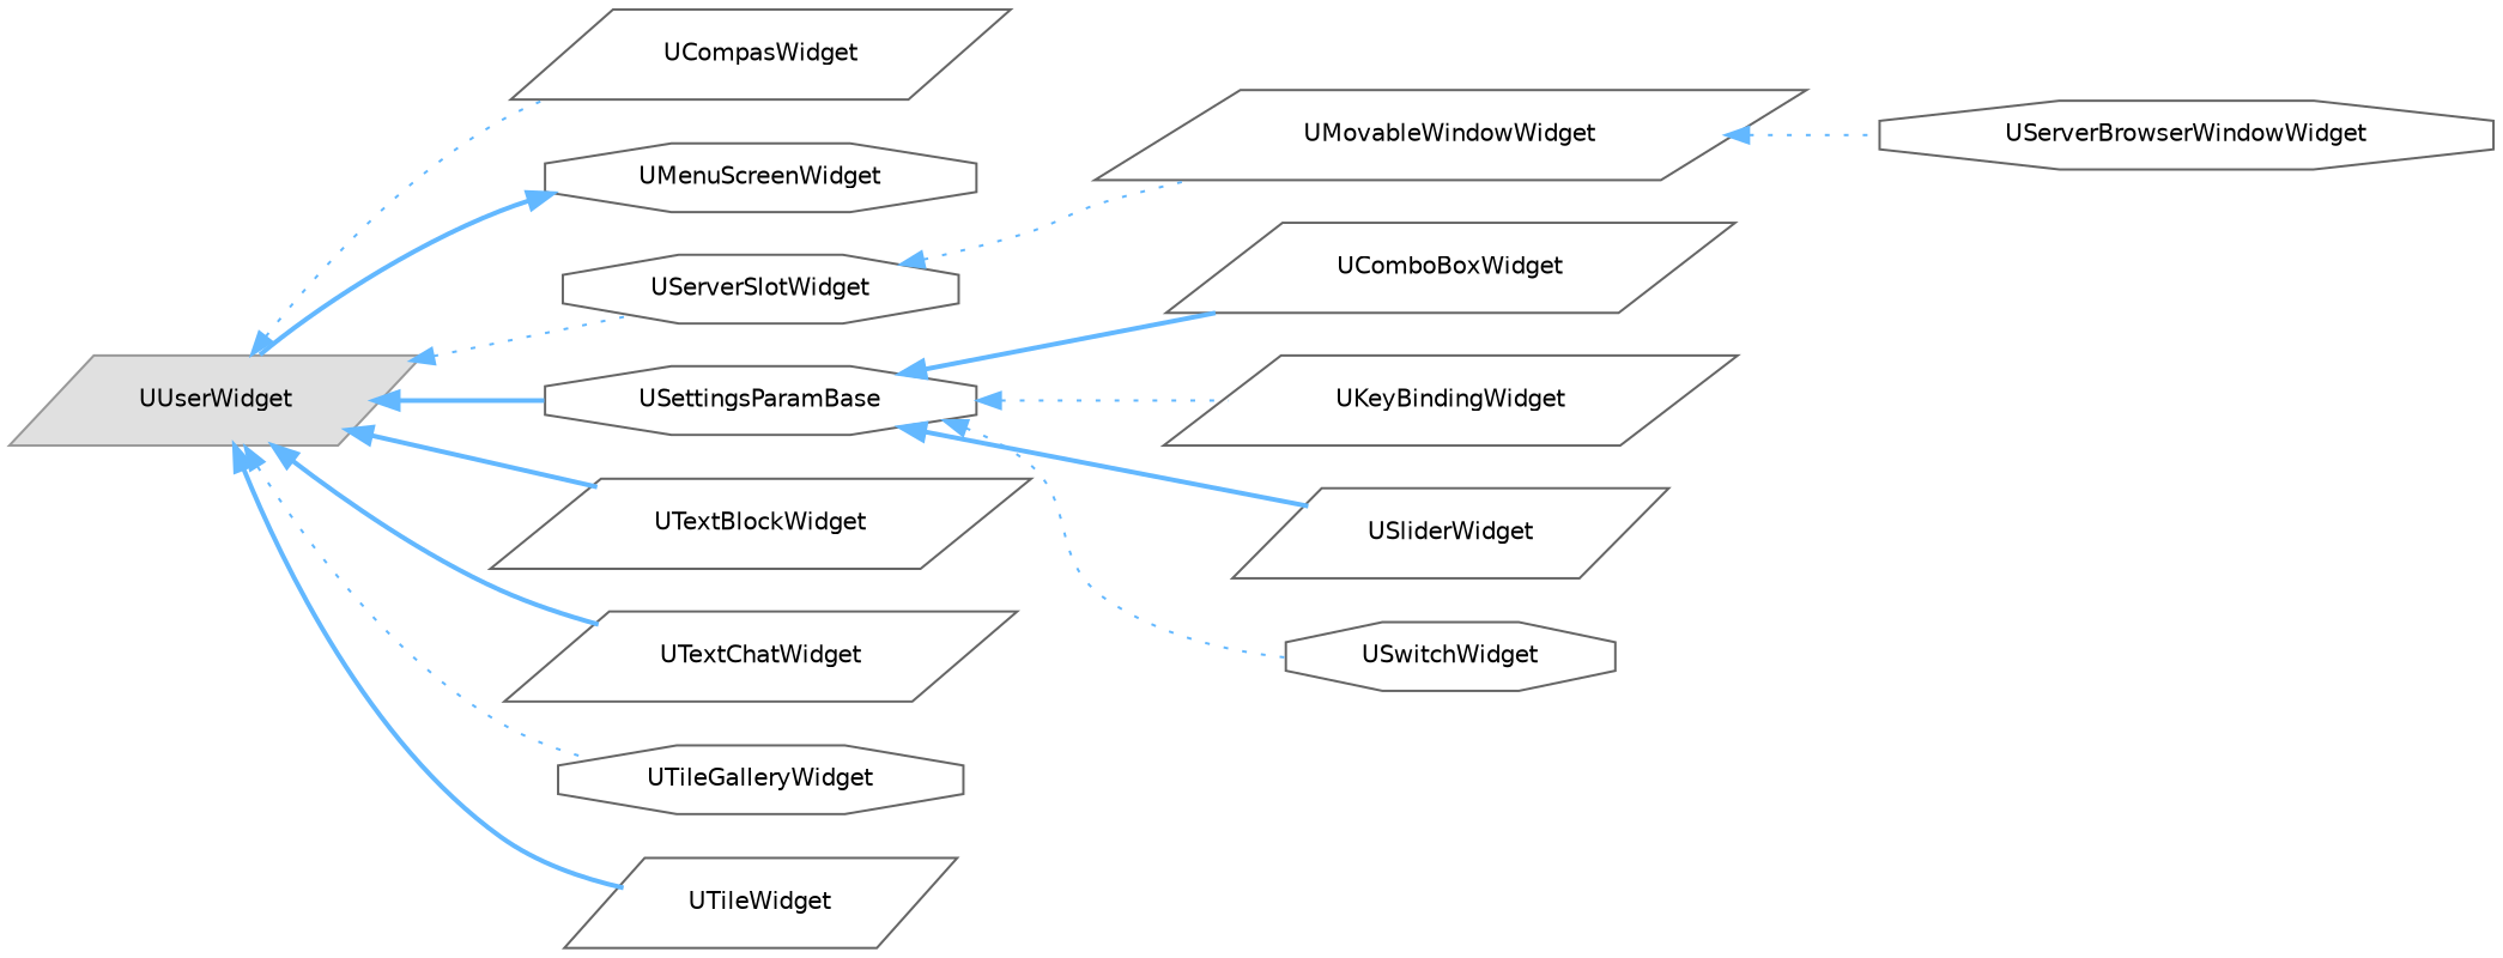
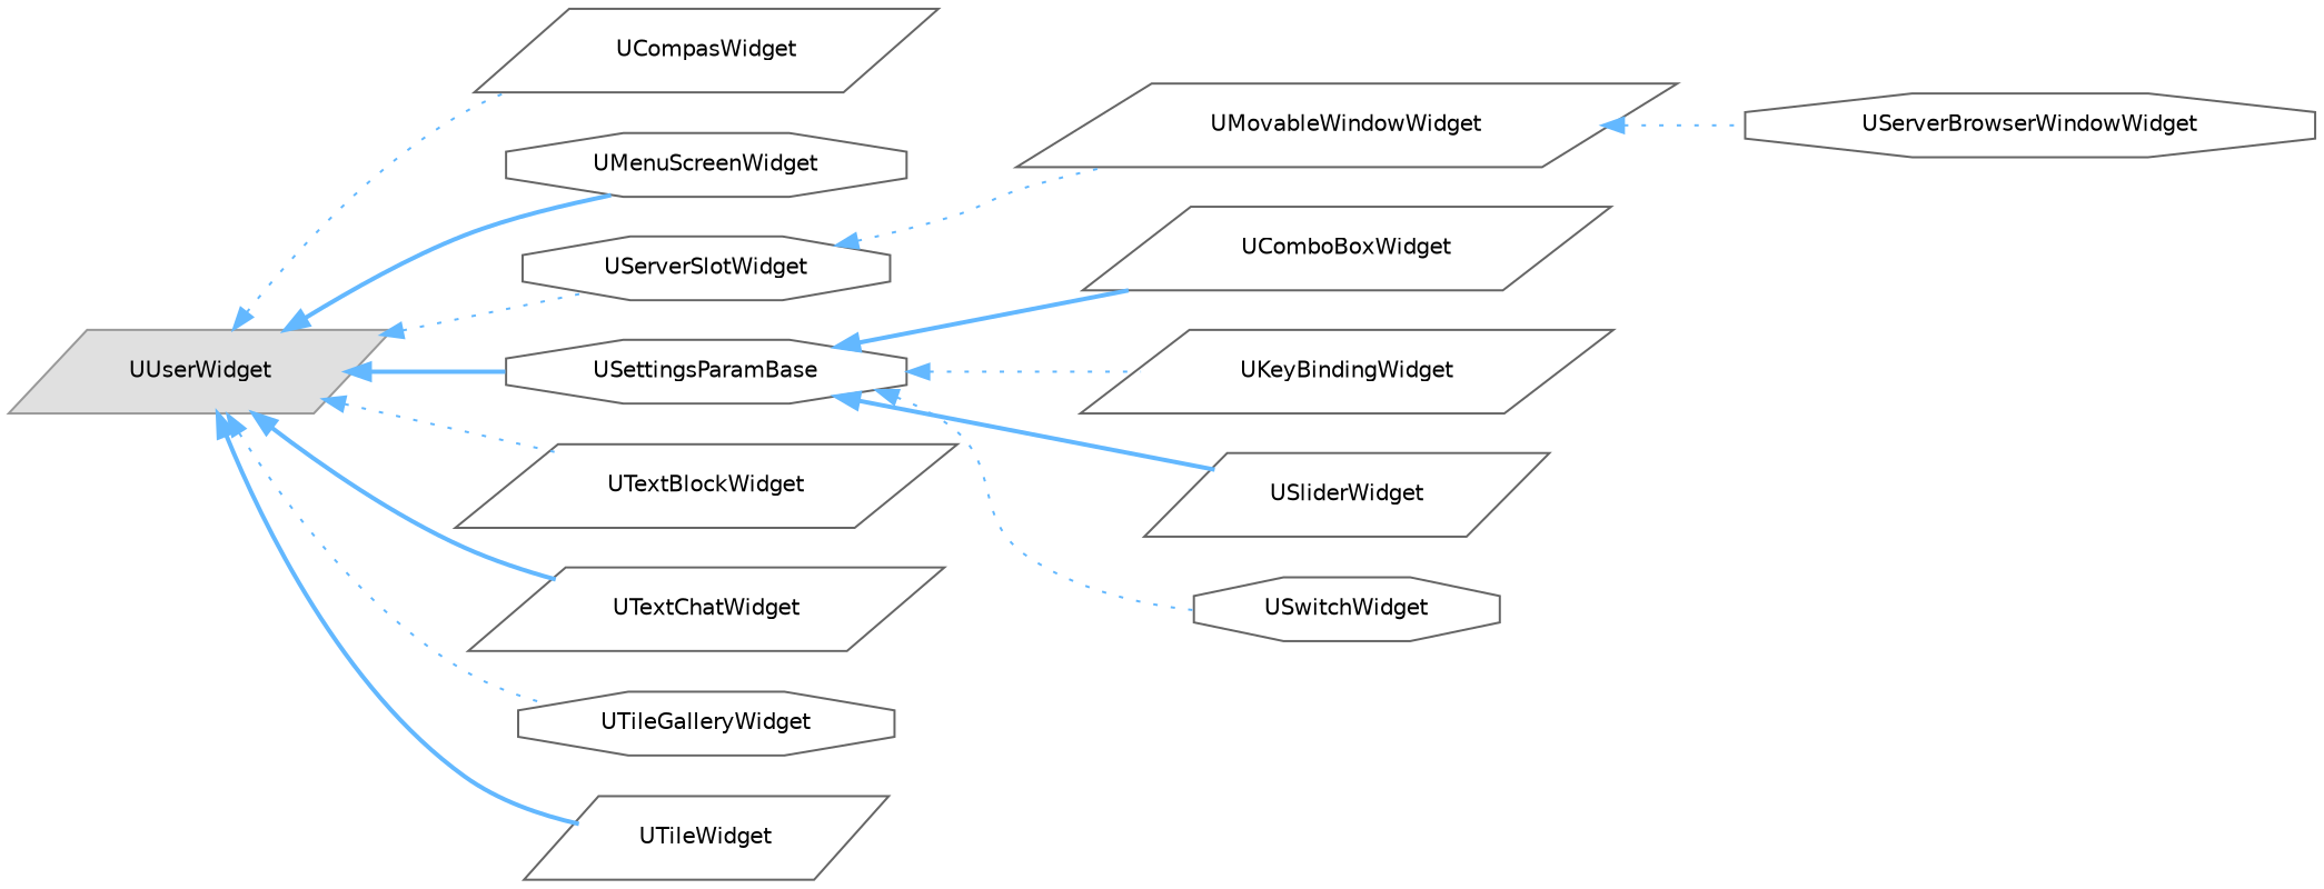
  digraph {
    rankdir=LR
    node [color=grey40 fillcolor=white fontname=Helvetica fontsize=10 shape=parallelogram style=filled]
    edge [color=steelblue1 dir=back fontname=Helvetica fontsize=10 labelfontname=Helvetica labelfontsize=10 style=dotted]
    n1 [color=grey60 fillcolor="#E0E0E0" height=0.2 label=UUserWidget width=0.4]
    n2 [height=0.2 label=UCompasWidget width=0.4]
    n3 [height=0.2 label=UMenuScreenWidget shape=octagon width=0.4]
    n4 [height=0.2 label=UServerSlotWidget shape=octagon width=0.4]
    n5 [height=0.2 label=USettingsParamBase shape=octagon width=0.4]
    n6 [height=0.2 label=UTextBlockWidget width=0.4]
    n7 [height=0.2 label=UTextChatWidget width=0.4]
    n8 [height=0.2 label=UTileGalleryWidget shape=octagon width=0.4]
    n9 [height=0.2 label=UTileWidget width=0.4]
    n10 [height=0.2 label=UMovableWindowWidget width=0.4]
    n11 [height=0.2 label=UServerBrowserWindowWidget shape=octagon width=0.4]
    n12 [height=0.2 label=UComboBoxWidget width=0.4]
    n13 [height=0.2 label=UKeyBindingWidget width=0.4]
    n14 [height=0.2 label=USliderWidget width=0.4]
    n15 [height=0.2 label=USwitchWidget shape=octagon width=0.4]
    n1 -> n2
-   n3 -> n1 [style=bold]
+   n1 -> n3 [style=bold]
    n1 -> n4
    n1 -> n5 [style=bold]
-   n1 -> n6 [style=bold]
+   n1 -> n6
    n1 -> n7 [style=bold]
    n1 -> n8
    n1 -> n9 [style=bold]
    n4 -> n10
    n5 -> n12 [style=bold]
    n5 -> n13
    n5 -> n14 [style=bold]
    n5 -> n15
    n10 -> n11
  }
